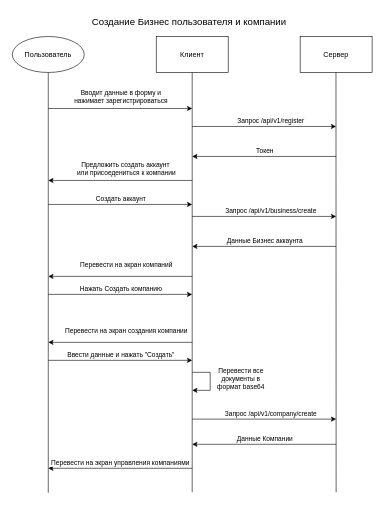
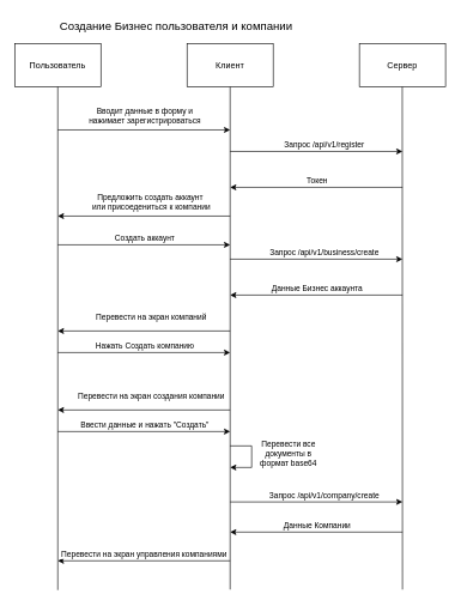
  <mxCell id="0" />
  <mxCell id="1" parent="0" />
- <mxCell id="2" value="Пользователь" style="ellipse;whiteSpace=wrap;html=1;" vertex="1" parent="1"><mxGeometry x="20" y="60" width="120" height="60" as="geometry" /></mxCell>
+ <mxCell id="2" value="Пользователь" style="rounded=0;whiteSpace=wrap;html=1;" vertex="1" parent="1"><mxGeometry x="20" y="60" width="120" height="60" as="geometry" /></mxCell>
  <mxCell id="3" value="Клиент" style="rounded=0;whiteSpace=wrap;html=1;" vertex="1" parent="1"><mxGeometry x="260" y="60" width="120" height="60" as="geometry" /></mxCell>
  <mxCell id="4" value="Сервер" style="rounded=0;whiteSpace=wrap;html=1;" vertex="1" parent="1"><mxGeometry x="500" y="60" width="120" height="60" as="geometry" /></mxCell>
  <mxCell id="5" value="" style="endArrow=none;html=1;rounded=0;entryX=0.5;entryY=1;entryDx=0;entryDy=0;" edge="1" parent="1" target="3"><mxGeometry width="50" height="50" relative="1" as="geometry"><mxPoint x="320" y="820" as="sourcePoint" /><mxPoint x="590" y="190" as="targetPoint" /></mxGeometry></mxCell>
  <mxCell id="6" value="" style="endArrow=none;html=1;rounded=0;entryX=0.5;entryY=1;entryDx=0;entryDy=0;" edge="1" parent="1"><mxGeometry width="50" height="50" relative="1" as="geometry"><mxPoint x="560" y="820" as="sourcePoint" /><mxPoint x="559.76" y="120" as="targetPoint" /></mxGeometry></mxCell>
  <mxCell id="7" value="" style="endArrow=none;html=1;rounded=0;entryX=0.5;entryY=1;entryDx=0;entryDy=0;" edge="1" parent="1" target="2"><mxGeometry width="50" height="50" relative="1" as="geometry"><mxPoint x="80" y="820.69" as="sourcePoint" /><mxPoint x="50" y="360" as="targetPoint" /></mxGeometry></mxCell>
  <mxCell id="8" value="" style="endArrow=classic;html=1;rounded=0;" edge="1" parent="1"><mxGeometry width="50" height="50" relative="1" as="geometry"><mxPoint x="80" y="180" as="sourcePoint" /><mxPoint x="320" y="180" as="targetPoint" /></mxGeometry></mxCell>
  <mxCell id="9" value="Вводит данные в форму и &lt;br&gt;нажимает зарегистрироваться" style="edgeLabel;html=1;align=center;verticalAlign=middle;resizable=0;points=[];" vertex="1" connectable="0" parent="8"><mxGeometry x="-0.333" y="1" relative="1" as="geometry"><mxPoint x="40" y="-19" as="offset" /></mxGeometry></mxCell>
  <mxCell id="10" value="" style="endArrow=classic;html=1;rounded=0;" edge="1" parent="1"><mxGeometry width="50" height="50" relative="1" as="geometry"><mxPoint x="320" y="210" as="sourcePoint" /><mxPoint x="560" y="210" as="targetPoint" /></mxGeometry></mxCell>
  <mxCell id="11" value="Запрос /api/v1/register" style="edgeLabel;html=1;align=center;verticalAlign=middle;resizable=0;points=[];" vertex="1" connectable="0" parent="10"><mxGeometry x="0.192" y="4" relative="1" as="geometry"><mxPoint x="-13" y="-6" as="offset" /></mxGeometry></mxCell>
  <mxCell id="12" value="" style="endArrow=classic;html=1;rounded=0;" edge="1" parent="1"><mxGeometry width="50" height="50" relative="1" as="geometry"><mxPoint x="560" y="260" as="sourcePoint" /><mxPoint x="320" y="260" as="targetPoint" /></mxGeometry></mxCell>
  <mxCell id="13" value="Токен" style="edgeLabel;html=1;align=center;verticalAlign=middle;resizable=0;points=[];" vertex="1" connectable="0" parent="12"><mxGeometry x="0.175" y="-3" relative="1" as="geometry"><mxPoint x="21" y="-7" as="offset" /></mxGeometry></mxCell>
  <mxCell id="14" value="" style="endArrow=classic;html=1;rounded=0;" edge="1" parent="1"><mxGeometry width="50" height="50" relative="1" as="geometry"><mxPoint x="320" y="300" as="sourcePoint" /><mxPoint x="80" y="300" as="targetPoint" /></mxGeometry></mxCell>
  <mxCell id="15" value="Предложить создать аккаунт&amp;nbsp;&lt;br&gt;или присоедениться к компании" style="edgeLabel;html=1;align=center;verticalAlign=middle;resizable=0;points=[];" vertex="1" connectable="0" parent="14"><mxGeometry x="0.531" relative="1" as="geometry"><mxPoint x="73" y="-20" as="offset" /></mxGeometry></mxCell>
  <mxCell id="16" value="" style="endArrow=classic;html=1;rounded=0;" edge="1" parent="1"><mxGeometry width="50" height="50" relative="1" as="geometry"><mxPoint x="80" y="340" as="sourcePoint" /><mxPoint x="320" y="340" as="targetPoint" /></mxGeometry></mxCell>
  <mxCell id="17" value="Создать аккаунт" style="edgeLabel;html=1;align=center;verticalAlign=middle;resizable=0;points=[];" vertex="1" connectable="0" parent="16"><mxGeometry x="0.492" y="-1" relative="1" as="geometry"><mxPoint x="-59" y="-11" as="offset" /></mxGeometry></mxCell>
  <mxCell id="18" value="" style="endArrow=classic;html=1;rounded=0;" edge="1" parent="1"><mxGeometry width="50" height="50" relative="1" as="geometry"><mxPoint x="80" y="490" as="sourcePoint" /><mxPoint x="320" y="490" as="targetPoint" /></mxGeometry></mxCell>
  <mxCell id="19" value="Нажать Создать компанию" style="edgeLabel;html=1;align=center;verticalAlign=middle;resizable=0;points=[];" vertex="1" connectable="0" parent="18"><mxGeometry x="0.492" y="-1" relative="1" as="geometry"><mxPoint x="-59" y="-11" as="offset" /></mxGeometry></mxCell>
  <mxCell id="20" value="" style="endArrow=classic;html=1;rounded=0;" edge="1" parent="1"><mxGeometry width="50" height="50" relative="1" as="geometry"><mxPoint x="320" y="360" as="sourcePoint" /><mxPoint x="560" y="360" as="targetPoint" /></mxGeometry></mxCell>
  <mxCell id="21" value="Запрос /api/v1/business/create" style="edgeLabel;html=1;align=center;verticalAlign=middle;resizable=0;points=[];" vertex="1" connectable="0" parent="20"><mxGeometry x="0.192" y="4" relative="1" as="geometry"><mxPoint x="-13" y="-6" as="offset" /></mxGeometry></mxCell>
  <mxCell id="22" value="" style="endArrow=classic;html=1;rounded=0;" edge="1" parent="1"><mxGeometry width="50" height="50" relative="1" as="geometry"><mxPoint x="560" y="410" as="sourcePoint" /><mxPoint x="320" y="410" as="targetPoint" /></mxGeometry></mxCell>
  <mxCell id="23" value="Данные Бизнес аккаунта" style="edgeLabel;html=1;align=center;verticalAlign=middle;resizable=0;points=[];" vertex="1" connectable="0" parent="22"><mxGeometry x="0.175" y="-3" relative="1" as="geometry"><mxPoint x="21" y="-7" as="offset" /></mxGeometry></mxCell>
  <mxCell id="24" value="" style="endArrow=classic;html=1;rounded=0;" edge="1" parent="1"><mxGeometry width="50" height="50" relative="1" as="geometry"><mxPoint x="320" y="460" as="sourcePoint" /><mxPoint x="80" y="460" as="targetPoint" /></mxGeometry></mxCell>
  <mxCell id="25" value="Перевести на экран компаний" style="edgeLabel;html=1;align=center;verticalAlign=middle;resizable=0;points=[];" vertex="1" connectable="0" parent="24"><mxGeometry x="0.531" relative="1" as="geometry"><mxPoint x="73" y="-20" as="offset" /></mxGeometry></mxCell>
  <mxCell id="26" value="" style="endArrow=classic;html=1;rounded=0;" edge="1" parent="1"><mxGeometry width="50" height="50" relative="1" as="geometry"><mxPoint x="80" y="600" as="sourcePoint" /><mxPoint x="320" y="600" as="targetPoint" /></mxGeometry></mxCell>
  <mxCell id="27" value="Ввести данные и нажать &quot;Создать&quot;" style="edgeLabel;html=1;align=center;verticalAlign=middle;resizable=0;points=[];" vertex="1" connectable="0" parent="26"><mxGeometry x="0.492" y="-1" relative="1" as="geometry"><mxPoint x="-59" y="-11" as="offset" /></mxGeometry></mxCell>
  <mxCell id="28" value="" style="endArrow=classic;html=1;rounded=0;" edge="1" parent="1"><mxGeometry width="50" height="50" relative="1" as="geometry"><mxPoint x="320" y="570" as="sourcePoint" /><mxPoint x="80" y="570" as="targetPoint" /></mxGeometry></mxCell>
  <mxCell id="29" value="Перевести на экран создания компании" style="edgeLabel;html=1;align=center;verticalAlign=middle;resizable=0;points=[];" vertex="1" connectable="0" parent="28"><mxGeometry x="0.531" relative="1" as="geometry"><mxPoint x="73" y="-20" as="offset" /></mxGeometry></mxCell>
  <mxCell id="30" value="" style="endArrow=classic;html=1;rounded=0;" edge="1" parent="1"><mxGeometry width="50" height="50" relative="1" as="geometry"><mxPoint x="320" y="620" as="sourcePoint" /><mxPoint x="320" y="650" as="targetPoint" /><Array as="points"><mxPoint x="350" y="620" /><mxPoint x="350" y="650" /></Array></mxGeometry></mxCell>
  <mxCell id="31" value="Перевести все &lt;br&gt;документы в &lt;br&gt;формат base64" style="edgeLabel;html=1;align=center;verticalAlign=middle;resizable=0;points=[];" vertex="1" connectable="0" parent="30"><mxGeometry x="-0.175" y="-2" relative="1" as="geometry"><mxPoint x="52" y="3" as="offset" /></mxGeometry></mxCell>
  <mxCell id="32" value="" style="endArrow=classic;html=1;rounded=0;" edge="1" parent="1"><mxGeometry width="50" height="50" relative="1" as="geometry"><mxPoint x="320" y="698" as="sourcePoint" /><mxPoint x="560" y="698" as="targetPoint" /></mxGeometry></mxCell>
  <mxCell id="33" value="Запрос /api/v1/company/create" style="edgeLabel;html=1;align=center;verticalAlign=middle;resizable=0;points=[];" vertex="1" connectable="0" parent="32"><mxGeometry x="0.192" y="4" relative="1" as="geometry"><mxPoint x="-13" y="-6" as="offset" /></mxGeometry></mxCell>
  <mxCell id="34" value="" style="endArrow=classic;html=1;rounded=0;" edge="1" parent="1"><mxGeometry width="50" height="50" relative="1" as="geometry"><mxPoint x="560" y="740" as="sourcePoint" /><mxPoint x="320" y="740" as="targetPoint" /></mxGeometry></mxCell>
  <mxCell id="35" value="Данные Компании" style="edgeLabel;html=1;align=center;verticalAlign=middle;resizable=0;points=[];" vertex="1" connectable="0" parent="34"><mxGeometry x="0.175" y="-3" relative="1" as="geometry"><mxPoint x="21" y="-7" as="offset" /></mxGeometry></mxCell>
  <mxCell id="36" value="" style="endArrow=classic;html=1;rounded=0;" edge="1" parent="1"><mxGeometry width="50" height="50" relative="1" as="geometry"><mxPoint x="320" y="780" as="sourcePoint" /><mxPoint x="80" y="780" as="targetPoint" /></mxGeometry></mxCell>
  <mxCell id="37" value="Перевести на экран управления компаниями" style="edgeLabel;html=1;align=center;verticalAlign=middle;resizable=0;points=[];" vertex="1" connectable="0" parent="36"><mxGeometry x="0.531" relative="1" as="geometry"><mxPoint x="63" y="-10" as="offset" /></mxGeometry></mxCell>
- <mxCell id="38" value="&lt;font style=&quot;font-size: 16px&quot;&gt;Создание Бизнес пользователя и компании&lt;/font&gt;" style="text;html=1;strokeColor=none;fillColor=none;align=center;verticalAlign=middle;whiteSpace=wrap;rounded=0;" vertex="1" parent="1"><mxGeometry x="150" width="330" height="30" as="geometry" y="20" /></mxCell>
+ <mxCell id="38" value="&lt;font style=&quot;font-size: 16px&quot;&gt;Создание Бизнес пользователя и компании&lt;/font&gt;" style="text;html=1;strokeColor=none;fillColor=none;align=center;verticalAlign=middle;whiteSpace=wrap;rounded=0;" vertex="1" parent="1"><mxGeometry x="80" y="20" width="330" height="30" as="geometry" /></mxCell>
